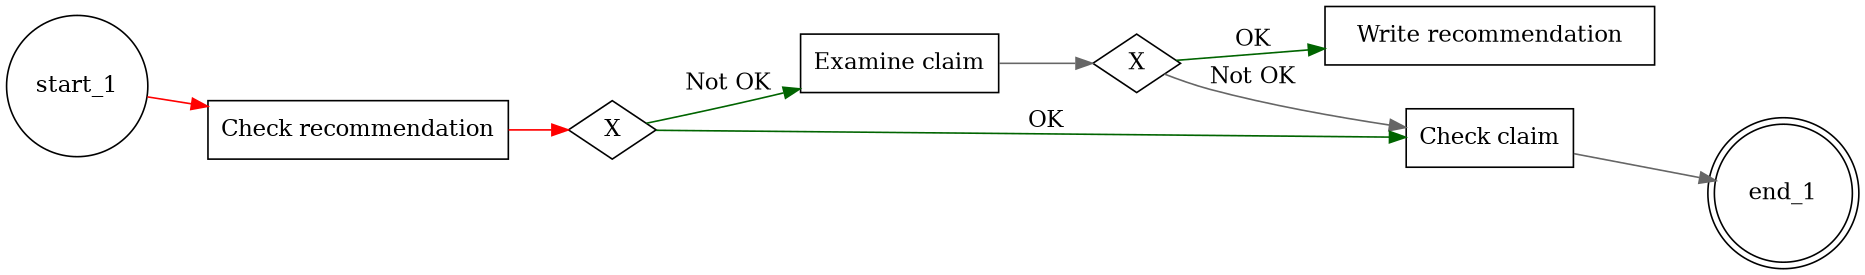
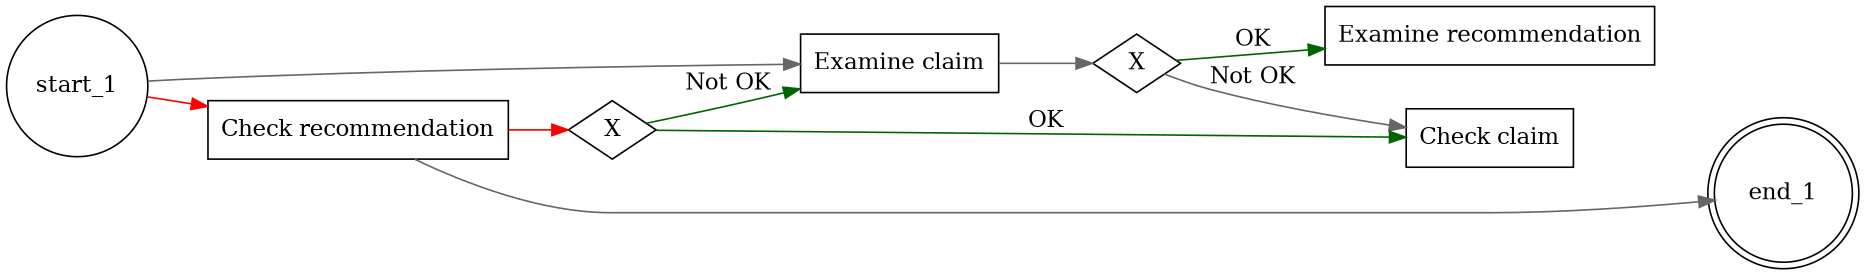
  digraph {
    rankdir=LR
    node [shape=rectangle]
    edge [color=gray40]
    start_1 [shape=circle]
    n2 [label="Examine claim"]
    n3 [label="Check recommendation"]
    n4 [label=X shape=diamond]
-   n5 [label="Write recommendation"]
+   n5 [label="Examine recommendation"]
    n6 [label="Check claim"]
    n7 [label=X shape=diamond]
    end_1 [shape=doublecircle]
+   start_1 -> n2
    start_1 -> n3 [color=red]
    n2 -> n4
    n3 -> n7 [color=red]
    n4 -> n5 [color=darkgreen label=OK]
    n4 -> n6 [label="Not OK"]
-   n6 -> end_1
+   n3 -> end_1
    n7 -> n2 [color=darkgreen label="Not OK"]
    n7 -> n6 [color=darkgreen label=OK]
  }
